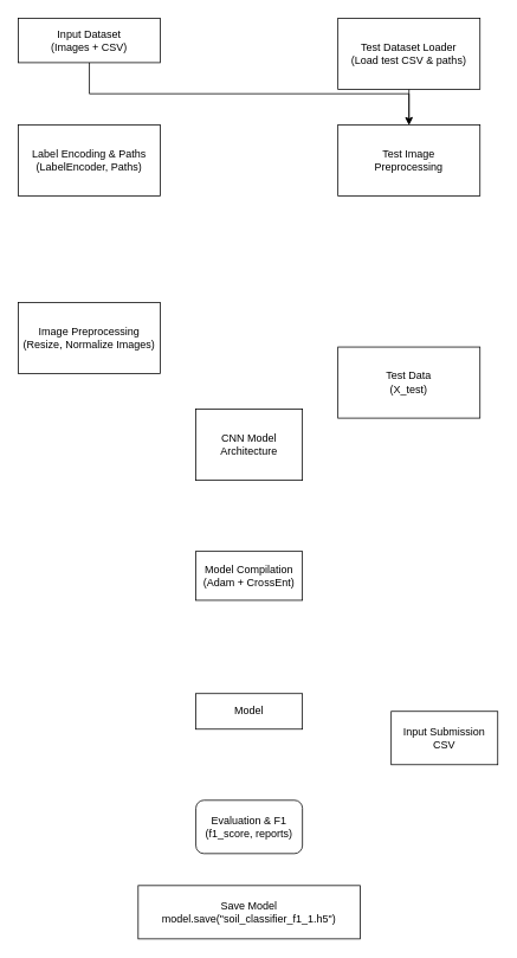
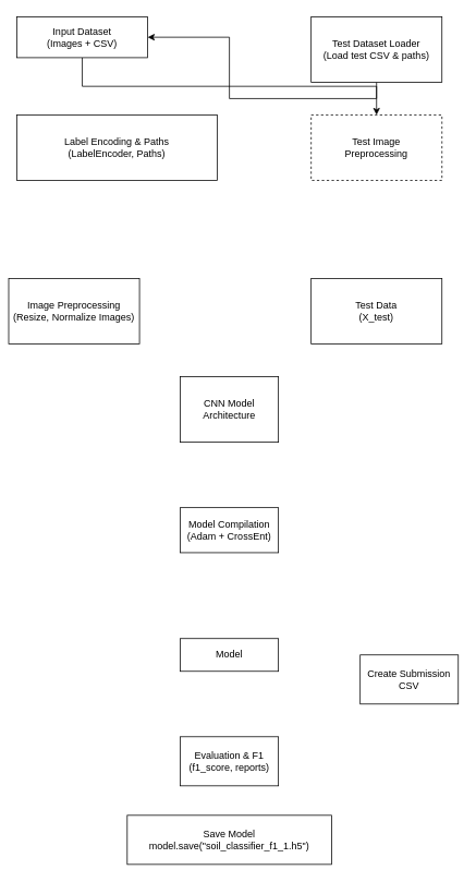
  <mxCell id="0" />
  <mxCell id="1" parent="0" />
  <mxCell id="2" style="edgeStyle=orthogonalEdgeStyle;rounded=0;orthogonalLoop=1;jettySize=auto;html=1;exitX=0.5;exitY=1;exitDx=0;exitDy=0;" edge="1" parent="1" source="3" target="7"><mxGeometry relative="1" as="geometry" /></mxCell>
  <mxCell id="3" value="Input Dataset&lt;br&gt;(Images + CSV)" style="rounded=0;whiteSpace=wrap;html=1;" vertex="1" parent="1"><mxGeometry x="20" y="20" width="160" height="50" as="geometry" /></mxCell>
- <mxCell id="4" style="edgeStyle=orthogonalEdgeStyle;rounded=0;orthogonalLoop=1;jettySize=auto;html=1;exitX=0.5;exitY=1;exitDx=0;exitDy=0;entryX=0.5;entryY=0;entryDx=0;entryDy=0;" edge="1" parent="1" source="5" target="7"><mxGeometry relative="1" as="geometry" /></mxCell>
+ <mxCell id="4" style="edgeStyle=orthogonalEdgeStyle;rounded=0;orthogonalLoop=1;jettySize=auto;html=1;exitX=0.5;exitY=1;exitDx=0;exitDy=0;" edge="1" parent="1" source="5" target="3"><mxGeometry relative="1" as="geometry" /></mxCell>
  <mxCell id="5" value="Test Dataset Loader&lt;br&gt;(Load test CSV &amp;amp; paths)" style="rounded=0;whiteSpace=wrap;html=1;" vertex="1" parent="1"><mxGeometry x="380" y="20" width="160" height="80" as="geometry" /></mxCell>
- <mxCell id="6" value="Label Encoding &amp;amp; Paths&lt;br&gt;(LabelEncoder, Paths)" style="rounded=0;whiteSpace=wrap;html=1;" vertex="1" parent="1"><mxGeometry x="20" y="140" width="160" height="80" as="geometry" /></mxCell>
- <mxCell id="7" value="Test Image &lt;br&gt;Preprocessing" style="rounded=0;whiteSpace=wrap;html=1;" vertex="1" parent="1"><mxGeometry x="380" y="140" width="160" height="80" as="geometry" /></mxCell>
- <mxCell id="8" value="Test Data &lt;br&gt;(X_test)" style="rounded=0;whiteSpace=wrap;html=1;" vertex="1" parent="1"><mxGeometry x="380" y="390" width="160" height="80" as="geometry" /></mxCell>
+ <mxCell id="6" value="Label Encoding &amp;amp; Paths&lt;br&gt;(LabelEncoder, Paths)" style="rounded=0;whiteSpace=wrap;html=1;" vertex="1" parent="1"><mxGeometry x="20" y="140" width="245" height="80" as="geometry" /></mxCell>
+ <mxCell id="7" value="Test Image &lt;br&gt;Preprocessing" style="rounded=0;whiteSpace=wrap;html=1;dashed=1;" vertex="1" parent="1"><mxGeometry x="380" y="140" width="160" height="80" as="geometry" /></mxCell>
+ <mxCell id="8" value="Test Data &lt;br&gt;(X_test)" style="rounded=0;whiteSpace=wrap;html=1;" vertex="1" parent="1"><mxGeometry x="380" y="340" width="160" height="80" as="geometry" /></mxCell>
  <mxCell id="9" value="CNN Model Architecture" style="rounded=0;whiteSpace=wrap;html=1;" vertex="1" parent="1"><mxGeometry x="220" y="460" width="120" height="80" as="geometry" /></mxCell>
  <mxCell id="10" value="Model Compilation&lt;br&gt;(Adam + CrossEnt)" style="rounded=0;whiteSpace=wrap;html=1;" vertex="1" parent="1"><mxGeometry x="220" y="620" width="120" height="55" as="geometry" /></mxCell>
  <mxCell id="11" value="Model" style="rounded=0;whiteSpace=wrap;html=1;" vertex="1" parent="1"><mxGeometry x="220" y="780" width="120" height="40" as="geometry" /></mxCell>
- <mxCell id="12" value="Evaluation &amp;amp; F1&lt;br&gt;(f1_score, reports)" style="whiteSpace=wrap;html=1;rounded=1;" vertex="1" parent="1"><mxGeometry x="220" y="900" width="120" height="60" as="geometry" /></mxCell>
+ <mxCell id="12" value="Evaluation &amp;amp; F1&lt;br&gt;(f1_score, reports)" style="rounded=0;whiteSpace=wrap;html=1;" vertex="1" parent="1"><mxGeometry x="220" y="900" width="120" height="60" as="geometry" /></mxCell>
  <mxCell id="13" value="&lt;div style=&quot;&quot;&gt;&lt;span style=&quot;background-color: transparent; color: light-dark(rgb(0, 0, 0), rgb(255, 255, 255));&quot;&gt;Save Model&lt;br&gt;&lt;/span&gt;&lt;span class=&quot;selectable-text copyable-text xkrh14z&quot; style=&quot;white-space-collapse: preserve;&quot;&gt;model.save(&quot;soil_classifier_f1_1.h5&quot;)&lt;/span&gt;&lt;span style=&quot;background-color: transparent; color: light-dark(rgb(0, 0, 0), rgb(255, 255, 255));&quot;&gt;&lt;/span&gt;&lt;/div&gt;" style="rounded=0;whiteSpace=wrap;html=1;align=center;" vertex="1" parent="1"><mxGeometry x="155" y="996" width="250" height="60" as="geometry" /></mxCell>
- <mxCell id="14" value="Image Preprocessing&lt;br&gt;(Resize, Normalize Images)" style="rounded=0;whiteSpace=wrap;html=1;" vertex="1" parent="1"><mxGeometry x="20" y="340" width="160" height="80" as="geometry" /></mxCell>
- <mxCell id="15" value="Input Submission CSV" style="rounded=0;whiteSpace=wrap;html=1;" vertex="1" parent="1"><mxGeometry x="440" y="800" width="120" height="60" as="geometry" /></mxCell>
+ <mxCell id="14" value="Image Preprocessing&lt;br&gt;(Resize, Normalize Images)" style="rounded=0;whiteSpace=wrap;html=1;" vertex="1" parent="1"><mxGeometry x="10" y="340" width="160" height="80" as="geometry" /></mxCell>
+ <mxCell id="15" value="Create Submission CSV" style="rounded=0;whiteSpace=wrap;html=1;" vertex="1" parent="1"><mxGeometry x="440" y="800" width="120" height="60" as="geometry" /></mxCell>
